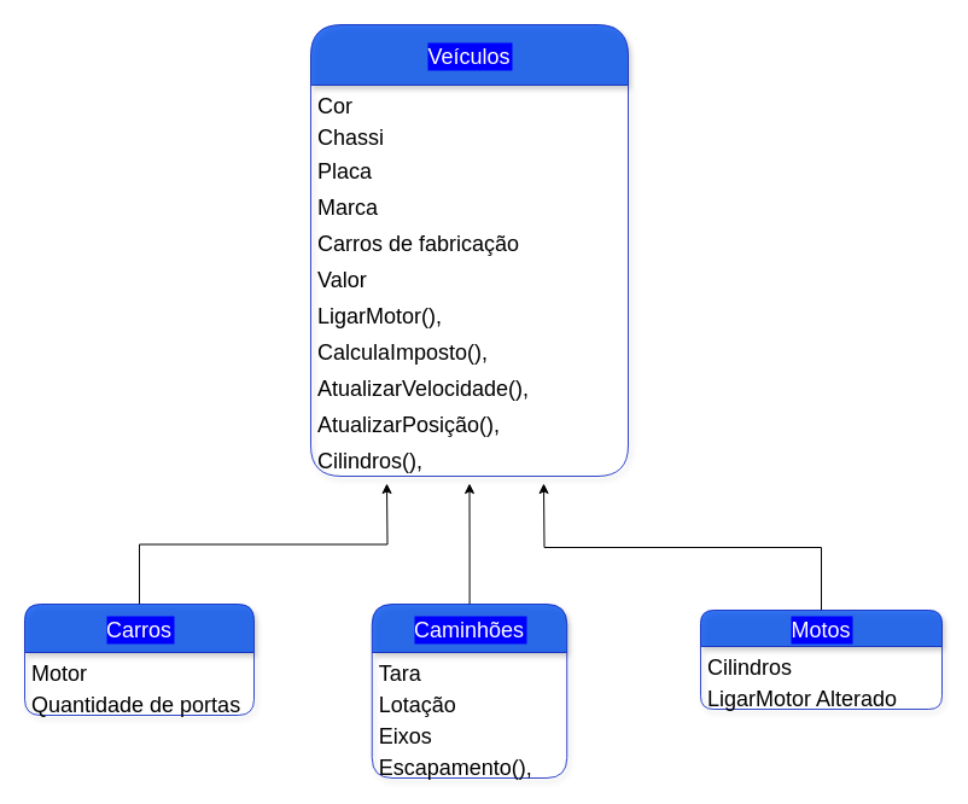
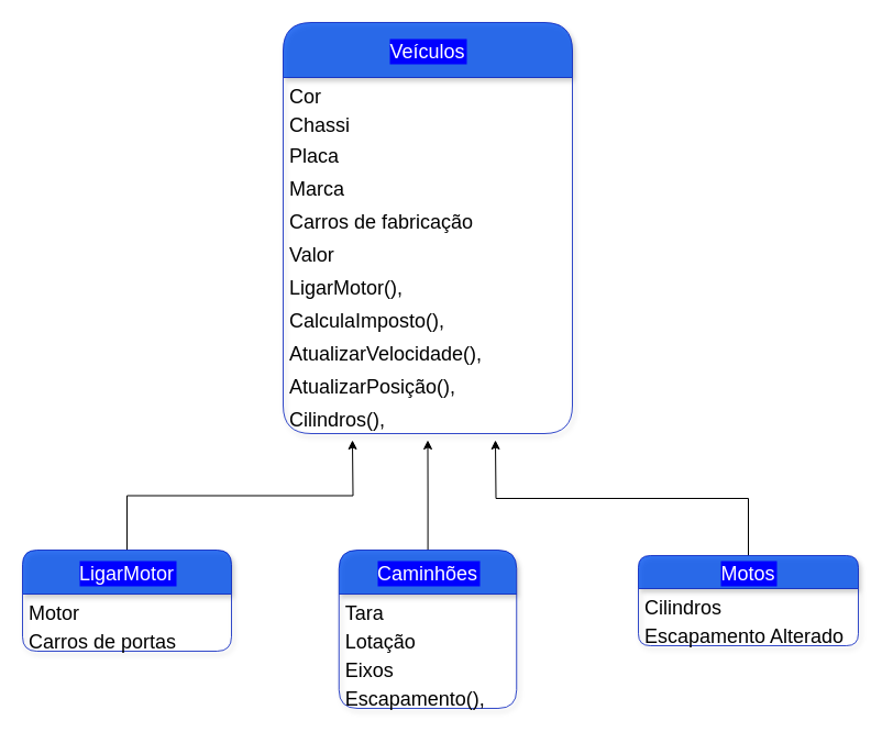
  <mxCell id="0" />
  <mxCell id="1" parent="0" />
  <mxCell id="2" value="Veículos" style="swimlane;fontStyle=0;childLayout=stackLayout;horizontal=1;startSize=50;fillColor=#0050ef;horizontalStack=0;resizeParent=1;resizeParentMax=0;resizeLast=0;collapsible=1;marginBottom=0;rounded=1;shadow=1;glass=0;labelBackgroundColor=#0000FF;sketch=0;opacity=80;labelBorderColor=none;strokeColor=#001DBC;fontColor=#FFFFFF;fontSize=18;arcSize=17;" vertex="1" parent="1"><mxGeometry x="257" y="20" width="263" height="374" as="geometry" /></mxCell>
  <mxCell id="3" value="Cor" style="text;strokeColor=none;fillColor=none;align=left;verticalAlign=top;spacingLeft=4;spacingRight=4;overflow=hidden;rotatable=0;points=[[0,0.5],[1,0.5]];portConstraint=eastwest;fontSize=18;" vertex="1" parent="2"><mxGeometry y="50" width="263" height="26" as="geometry" /></mxCell>
  <mxCell id="4" value="Chassi" style="text;strokeColor=none;fillColor=none;align=left;verticalAlign=top;spacingLeft=4;spacingRight=4;overflow=hidden;rotatable=0;points=[[0,0.5],[1,0.5]];portConstraint=eastwest;fontSize=18;" vertex="1" parent="2"><mxGeometry y="76" width="263" height="28" as="geometry" /></mxCell>
  <mxCell id="5" value="Placa" style="text;strokeColor=none;fillColor=none;align=left;verticalAlign=top;spacingLeft=4;spacingRight=4;overflow=hidden;rotatable=0;points=[[0,0.5],[1,0.5]];portConstraint=eastwest;fontSize=18;" vertex="1" parent="2"><mxGeometry y="104" width="263" height="30" as="geometry" /></mxCell>
  <mxCell id="6" value="Marca" style="text;strokeColor=none;fillColor=none;align=left;verticalAlign=top;spacingLeft=4;spacingRight=4;overflow=hidden;rotatable=0;points=[[0,0.5],[1,0.5]];portConstraint=eastwest;fontSize=18;" vertex="1" parent="2"><mxGeometry y="134" width="263" height="30" as="geometry" /></mxCell>
  <mxCell id="7" value="Carros de fabricação" style="text;strokeColor=none;fillColor=none;align=left;verticalAlign=top;spacingLeft=4;spacingRight=4;overflow=hidden;rotatable=0;points=[[0,0.5],[1,0.5]];portConstraint=eastwest;fontSize=18;" vertex="1" parent="2"><mxGeometry y="164" width="263" height="30" as="geometry" /></mxCell>
  <mxCell id="8" value="Valor" style="text;strokeColor=none;fillColor=none;align=left;verticalAlign=top;spacingLeft=4;spacingRight=4;overflow=hidden;rotatable=0;points=[[0,0.5],[1,0.5]];portConstraint=eastwest;fontSize=18;" vertex="1" parent="2"><mxGeometry y="194" width="263" height="30" as="geometry" /></mxCell>
  <mxCell id="9" value="LigarMotor()," style="text;strokeColor=none;fillColor=none;align=left;verticalAlign=top;spacingLeft=4;spacingRight=4;overflow=hidden;rotatable=0;points=[[0,0.5],[1,0.5]];portConstraint=eastwest;fontSize=18;" vertex="1" parent="2"><mxGeometry y="224" width="263" height="30" as="geometry" /></mxCell>
  <mxCell id="10" value="CalculaImposto()," style="text;strokeColor=none;fillColor=none;align=left;verticalAlign=top;spacingLeft=4;spacingRight=4;overflow=hidden;rotatable=0;points=[[0,0.5],[1,0.5]];portConstraint=eastwest;fontSize=18;" vertex="1" parent="2"><mxGeometry y="254" width="263" height="30" as="geometry" /></mxCell>
  <mxCell id="11" value="AtualizarVelocidade()," style="text;strokeColor=none;fillColor=none;align=left;verticalAlign=top;spacingLeft=4;spacingRight=4;overflow=hidden;rotatable=0;points=[[0,0.5],[1,0.5]];portConstraint=eastwest;fontSize=18;" vertex="1" parent="2"><mxGeometry y="284" width="263" height="30" as="geometry" /></mxCell>
  <mxCell id="12" value="AtualizarPosição()," style="text;strokeColor=none;fillColor=none;align=left;verticalAlign=top;spacingLeft=4;spacingRight=4;overflow=hidden;rotatable=0;points=[[0,0.5],[1,0.5]];portConstraint=eastwest;fontSize=18;" vertex="1" parent="2"><mxGeometry y="314" width="263" height="30" as="geometry" /></mxCell>
  <mxCell id="13" value="Cilindros()," style="text;strokeColor=none;fillColor=none;align=left;verticalAlign=top;spacingLeft=4;spacingRight=4;overflow=hidden;rotatable=0;points=[[0,0.5],[1,0.5]];portConstraint=eastwest;fontSize=18;" vertex="1" parent="2"><mxGeometry y="344" width="263" height="30" as="geometry" /></mxCell>
  <mxCell id="14" style="edgeStyle=orthogonalEdgeStyle;rounded=0;orthogonalLoop=1;jettySize=auto;html=1;exitX=0.5;exitY=0;exitDx=0;exitDy=0;fontSize=18;fontColor=#FFFFFF;" edge="1" parent="1" source="15"><mxGeometry relative="1" as="geometry"><mxPoint x="320" y="400" as="targetPoint" /></mxGeometry></mxCell>
- <mxCell id="15" value="Carros" style="swimlane;fontStyle=0;childLayout=stackLayout;horizontal=1;startSize=40;fillColor=#0050ef;horizontalStack=0;resizeParent=1;resizeParentMax=0;resizeLast=0;collapsible=1;marginBottom=0;rounded=1;shadow=1;glass=0;labelBackgroundColor=#0000FF;sketch=0;fontSize=18;fontColor=#ffffff;opacity=80;arcSize=11;strokeColor=#001DBC;" vertex="1" parent="1"><mxGeometry x="20" y="500" width="190" height="92" as="geometry" /></mxCell>
+ <mxCell id="15" value="LigarMotor" style="swimlane;fontStyle=0;childLayout=stackLayout;horizontal=1;startSize=40;fillColor=#0050ef;horizontalStack=0;resizeParent=1;resizeParentMax=0;resizeLast=0;collapsible=1;marginBottom=0;rounded=1;shadow=1;glass=0;labelBackgroundColor=#0000FF;sketch=0;fontSize=18;fontColor=#ffffff;opacity=80;arcSize=11;strokeColor=#001DBC;" vertex="1" parent="1"><mxGeometry x="20" y="500" width="190" height="92" as="geometry" /></mxCell>
  <mxCell id="16" value="Motor" style="text;strokeColor=none;fillColor=none;align=left;verticalAlign=top;spacingLeft=4;spacingRight=4;overflow=hidden;rotatable=0;points=[[0,0.5],[1,0.5]];portConstraint=eastwest;fontSize=18;" vertex="1" parent="15"><mxGeometry y="40" width="190" height="26" as="geometry" /></mxCell>
- <mxCell id="17" value="Quantidade de portas" style="text;strokeColor=none;fillColor=none;align=left;verticalAlign=top;spacingLeft=4;spacingRight=4;overflow=hidden;rotatable=0;points=[[0,0.5],[1,0.5]];portConstraint=eastwest;fontSize=18;" vertex="1" parent="15"><mxGeometry y="66" width="190" height="26" as="geometry" /></mxCell>
+ <mxCell id="17" value="Carros de portas" style="text;strokeColor=none;fillColor=none;align=left;verticalAlign=top;spacingLeft=4;spacingRight=4;overflow=hidden;rotatable=0;points=[[0,0.5],[1,0.5]];portConstraint=eastwest;fontSize=18;" vertex="1" parent="15"><mxGeometry y="66" width="190" height="26" as="geometry" /></mxCell>
  <mxCell id="18" style="edgeStyle=orthogonalEdgeStyle;rounded=0;orthogonalLoop=1;jettySize=auto;html=1;fontSize=18;fontColor=#FFFFFF;" edge="1" parent="1" source="19"><mxGeometry relative="1" as="geometry"><mxPoint x="388.5" y="400" as="targetPoint" /></mxGeometry></mxCell>
  <mxCell id="19" value="Caminhões" style="swimlane;fontStyle=0;childLayout=stackLayout;horizontal=1;startSize=40;fillColor=#0050ef;horizontalStack=0;resizeParent=1;resizeParentMax=0;resizeLast=0;collapsible=1;marginBottom=0;rounded=1;shadow=1;glass=0;labelBackgroundColor=#0000FF;sketch=0;fontSize=18;fontColor=#ffffff;opacity=80;arcSize=14;strokeColor=#001DBC;" vertex="1" parent="1"><mxGeometry x="307.75" y="500" width="161.5" height="144" as="geometry" /></mxCell>
  <mxCell id="20" value="Tara" style="text;strokeColor=none;fillColor=none;align=left;verticalAlign=top;spacingLeft=4;spacingRight=4;overflow=hidden;rotatable=0;points=[[0,0.5],[1,0.5]];portConstraint=eastwest;fontSize=18;" vertex="1" parent="19"><mxGeometry y="40" width="161.5" height="26" as="geometry" /></mxCell>
  <mxCell id="21" value="Lotação" style="text;strokeColor=none;fillColor=none;align=left;verticalAlign=top;spacingLeft=4;spacingRight=4;overflow=hidden;rotatable=0;points=[[0,0.5],[1,0.5]];portConstraint=eastwest;fontSize=18;" vertex="1" parent="19"><mxGeometry y="66" width="161.5" height="26" as="geometry" /></mxCell>
  <mxCell id="22" value="Eixos" style="text;strokeColor=none;fillColor=none;align=left;verticalAlign=top;spacingLeft=4;spacingRight=4;overflow=hidden;rotatable=0;points=[[0,0.5],[1,0.5]];portConstraint=eastwest;fontSize=18;" vertex="1" parent="19"><mxGeometry y="92" width="161.5" height="26" as="geometry" /></mxCell>
  <mxCell id="23" value="Escapamento()," style="text;strokeColor=none;fillColor=none;align=left;verticalAlign=top;spacingLeft=4;spacingRight=4;overflow=hidden;rotatable=0;points=[[0,0.5],[1,0.5]];portConstraint=eastwest;fontSize=18;" vertex="1" parent="19"><mxGeometry y="118" width="161.5" height="26" as="geometry" /></mxCell>
  <mxCell id="24" style="edgeStyle=orthogonalEdgeStyle;rounded=0;orthogonalLoop=1;jettySize=auto;html=1;exitX=0.5;exitY=0;exitDx=0;exitDy=0;fontSize=18;fontColor=#FFFFFF;" edge="1" parent="1" source="25"><mxGeometry relative="1" as="geometry"><mxPoint x="450" y="400" as="targetPoint" /></mxGeometry></mxCell>
  <mxCell id="25" value="Motos" style="swimlane;fontStyle=0;childLayout=stackLayout;horizontal=1;startSize=30;fillColor=#0050ef;horizontalStack=0;resizeParent=1;resizeParentMax=0;resizeLast=0;collapsible=1;marginBottom=0;rounded=1;shadow=1;glass=0;labelBackgroundColor=#0000FF;sketch=0;fontSize=18;fontColor=#ffffff;opacity=80;arcSize=12;strokeColor=#001DBC;" vertex="1" parent="1"><mxGeometry x="580" y="505" width="200" height="82" as="geometry" /></mxCell>
  <mxCell id="26" value="Cilindros" style="text;strokeColor=none;fillColor=none;align=left;verticalAlign=top;spacingLeft=4;spacingRight=4;overflow=hidden;rotatable=0;points=[[0,0.5],[1,0.5]];portConstraint=eastwest;fontSize=18;" vertex="1" parent="25"><mxGeometry y="30" width="200" height="26" as="geometry" /></mxCell>
- <mxCell id="27" value="LigarMotor Alterado" style="text;fillColor=none;align=left;verticalAlign=top;spacingLeft=4;spacingRight=4;overflow=hidden;rotatable=0;points=[[0,0.5],[1,0.5]];portConstraint=eastwest;fontSize=18;" vertex="1" parent="25"><mxGeometry y="56" width="200" height="26" as="geometry" /></mxCell>
+ <mxCell id="27" value="Escapamento Alterado" style="text;fillColor=none;align=left;verticalAlign=top;spacingLeft=4;spacingRight=4;overflow=hidden;rotatable=0;points=[[0,0.5],[1,0.5]];portConstraint=eastwest;fontSize=18;" vertex="1" parent="25"><mxGeometry y="56" width="200" height="26" as="geometry" /></mxCell>
